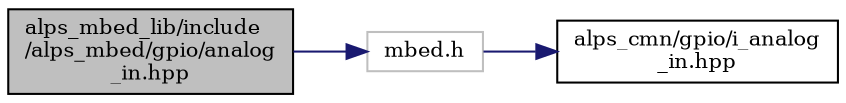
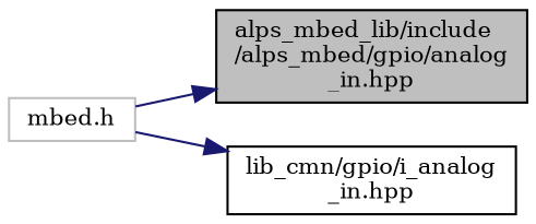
  digraph {
    fontname="DejaVu Serif"
    rankdir=LR
    node [color=black fillcolor=white fontname="DejaVu Serif" fontsize=10 shape=record style=filled]
    edge [color=midnightblue fontname="DejaVu Serif" fontsize=10 labelfontname=Helvetica labelfontsize=10 style=solid]
    n1 [fillcolor=grey75 fontcolor=black height=0.2 label="alps_mbed_lib/include\l/alps_mbed/gpio/analog\l_in.hpp" width=0.4]
    n2 [color=grey75 height=0.2 label="mbed.h" width=0.4]
-   n3 [height=0.2 label="alps_cmn/gpio/i_analog\l_in.hpp" width=0.4]
-   n1 -> n2
+   n3 [height=0.2 label="lib_cmn/gpio/i_analog\l_in.hpp" width=0.4]
+   n2 -> n1
    n2 -> n3
  }
